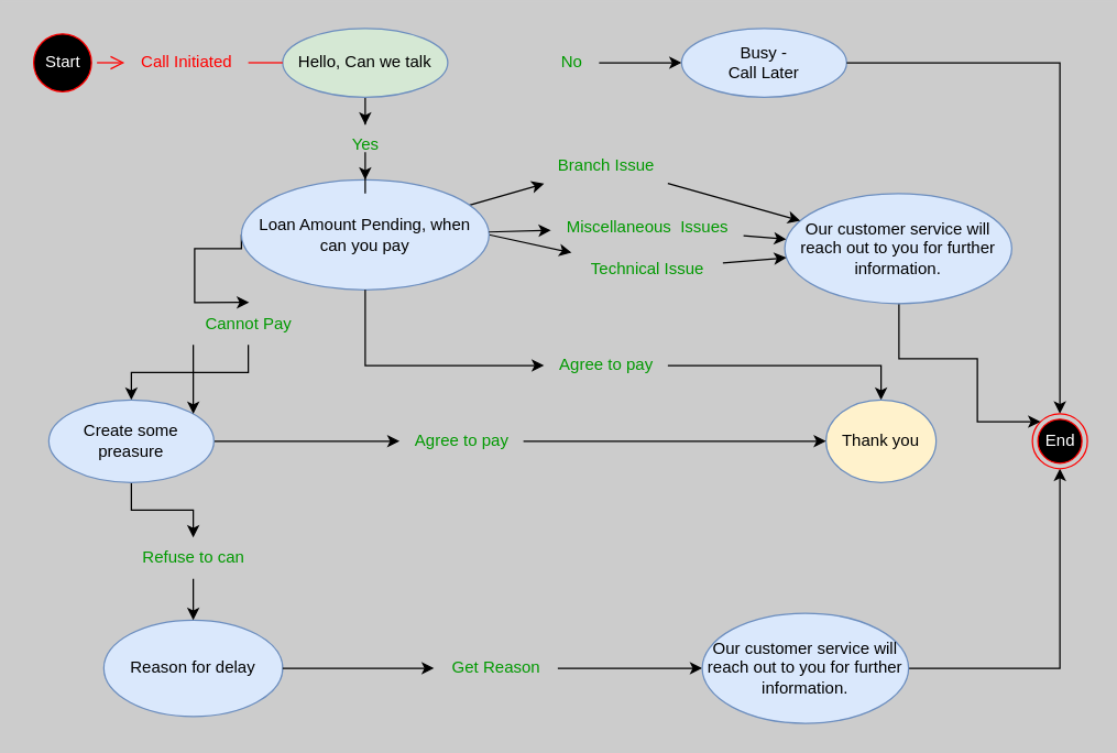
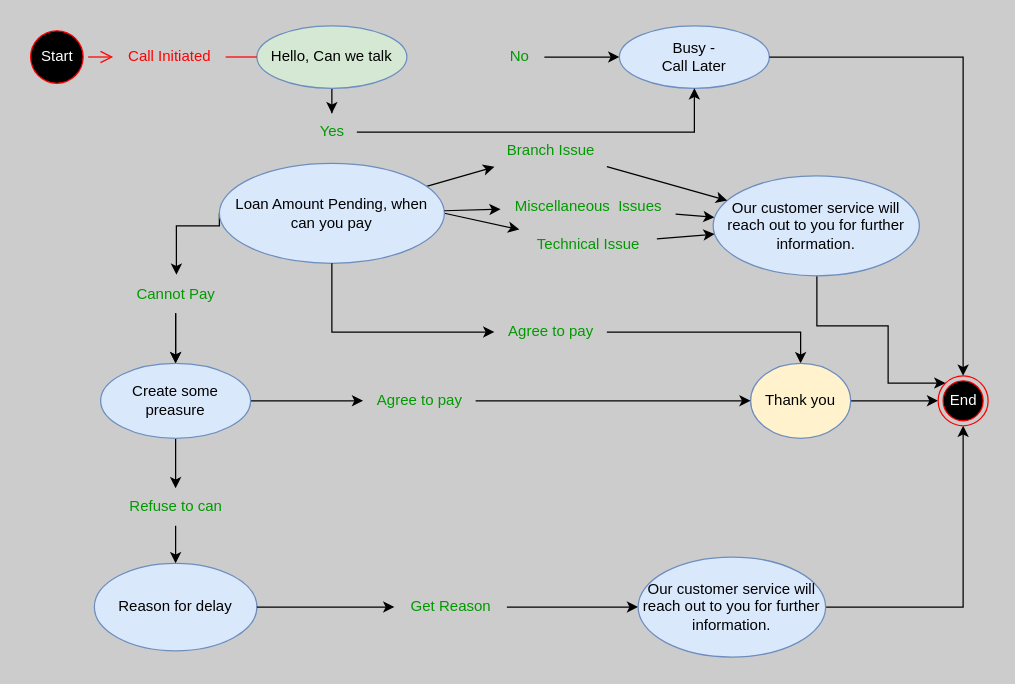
  <mxCell id="0" />
  <mxCell id="1" parent="0" />
  <mxCell id="2" value="" style="edgeStyle=orthogonalEdgeStyle;rounded=0;orthogonalLoop=1;jettySize=auto;html=1;" edge="1" parent="1" source="3" target="37"><mxGeometry relative="1" as="geometry" /></mxCell>
  <mxCell id="3" value="Hello, Can we talk" style="ellipse;whiteSpace=wrap;html=1;rounded=1;fillColor=#d5e8d4;strokeColor=#6c8ebf;" parent="1" vertex="1"><mxGeometry x="205" y="20" width="120" height="50" as="geometry" /></mxCell>
  <mxCell id="4" value="" style="edgeStyle=orthogonalEdgeStyle;rounded=0;orthogonalLoop=1;jettySize=auto;html=1;exitX=1;exitY=0.5;exitDx=0;exitDy=0;" parent="1" source="38" target="5" edge="1"><mxGeometry relative="1" as="geometry"><Array as="points"><mxPoint x="460" y="45" /><mxPoint x="460" y="45" /></Array><mxPoint x="410" y="110" as="sourcePoint" /></mxGeometry></mxCell>
  <mxCell id="5" value="Busy - &lt;br&gt;Call Later" style="ellipse;whiteSpace=wrap;html=1;rounded=1;fillColor=#dae8fc;strokeColor=#6c8ebf;" parent="1" vertex="1"><mxGeometry x="495" y="20" width="120" height="50" as="geometry" /></mxCell>
  <mxCell id="6" style="edgeStyle=orthogonalEdgeStyle;rounded=0;orthogonalLoop=1;jettySize=auto;html=1;exitX=0.5;exitY=1;exitDx=0;exitDy=0;entryX=0.5;entryY=0;entryDx=0;entryDy=0;" edge="1" parent="1" source="31" target="15"><mxGeometry relative="1" as="geometry" /></mxCell>
  <mxCell id="7" style="edgeStyle=orthogonalEdgeStyle;rounded=0;orthogonalLoop=1;jettySize=auto;html=1;exitX=0;exitY=0.5;exitDx=0;exitDy=0;entryX=0.507;entryY=-0.027;entryDx=0;entryDy=0;entryPerimeter=0;" edge="1" parent="1" source="11" target="31"><mxGeometry relative="1" as="geometry"><Array as="points"><mxPoint x="141" y="180" /></Array></mxGeometry></mxCell>
  <mxCell id="8" value="" style="rounded=0;orthogonalLoop=1;jettySize=auto;html=1;" edge="1" parent="1" source="44" target="42"><mxGeometry relative="1" as="geometry" /></mxCell>
  <mxCell id="9" style="rounded=0;orthogonalLoop=1;jettySize=auto;html=1;exitX=1;exitY=0.5;exitDx=0;exitDy=0;" edge="1" parent="1" source="11" target="48"><mxGeometry relative="1" as="geometry" /></mxCell>
  <mxCell id="10" style="rounded=0;orthogonalLoop=1;jettySize=auto;html=1;" edge="1" parent="1" source="11" target="46"><mxGeometry relative="1" as="geometry" /></mxCell>
  <mxCell id="11" value="Loan Amount Pending, when &lt;br&gt;can you pay" style="ellipse;whiteSpace=wrap;html=1;rounded=1;fillColor=#dae8fc;strokeColor=#6c8ebf;" parent="1" vertex="1"><mxGeometry x="175" y="130" width="180" height="80" as="geometry" /></mxCell>
  <mxCell id="12" value="" style="edgeStyle=orthogonalEdgeStyle;rounded=0;orthogonalLoop=1;jettySize=auto;html=1;" parent="1" source="35" target="17" edge="1"><mxGeometry relative="1" as="geometry"><mxPoint x="410" y="260" as="sourcePoint" /></mxGeometry></mxCell>
  <mxCell id="13" value="" style="edgeStyle=orthogonalEdgeStyle;rounded=0;orthogonalLoop=1;jettySize=auto;html=1;" edge="1" parent="1" source="15" target="28"><mxGeometry relative="1" as="geometry" /></mxCell>
  <mxCell id="14" value="" style="edgeStyle=orthogonalEdgeStyle;rounded=0;orthogonalLoop=1;jettySize=auto;html=1;" edge="1" parent="1" source="15" target="29"><mxGeometry relative="1" as="geometry" /></mxCell>
- <mxCell id="15" value="Create some preasure" style="ellipse;whiteSpace=wrap;html=1;rounded=1;fillColor=#dae8fc;strokeColor=#6c8ebf;" parent="1" vertex="1"><mxGeometry x="35" y="290" width="120" height="60" as="geometry" /></mxCell>
+ <mxCell id="15" value="Create some preasure" style="ellipse;whiteSpace=wrap;html=1;rounded=1;fillColor=#dae8fc;strokeColor=#6c8ebf;" parent="1" vertex="1"><mxGeometry x="80" y="290" width="120" height="60" as="geometry" /></mxCell>
+ <mxCell id="16" value="" style="edgeStyle=orthogonalEdgeStyle;rounded=0;orthogonalLoop=1;jettySize=auto;html=1;entryX=0;entryY=0.5;entryDx=0;entryDy=0;" parent="1" source="17" target="24" edge="1"><mxGeometry relative="1" as="geometry"><mxPoint x="730" y="260" as="targetPoint" /></mxGeometry></mxCell>
  <mxCell id="17" value="Thank you" style="ellipse;whiteSpace=wrap;html=1;rounded=1;fillColor=#fff2cc;strokeColor=#6c8ebf;" parent="1" vertex="1"><mxGeometry x="600" y="290" width="80" height="60" as="geometry" /></mxCell>
  <mxCell id="18" style="edgeStyle=orthogonalEdgeStyle;rounded=0;orthogonalLoop=1;jettySize=auto;html=1;entryX=0;entryY=0.5;entryDx=0;entryDy=0;exitX=1;exitY=0.5;exitDx=0;exitDy=0;" parent="1" source="29" target="17" edge="1"><mxGeometry relative="1" as="geometry"><mxPoint x="210" y="400" as="targetPoint" /><mxPoint x="160" y="400" as="sourcePoint" /><Array as="points"><mxPoint x="390" y="320" /></Array></mxGeometry></mxCell>
  <mxCell id="19" style="edgeStyle=orthogonalEdgeStyle;rounded=0;orthogonalLoop=1;jettySize=auto;html=1;exitX=1;exitY=0.5;exitDx=0;exitDy=0;" edge="1" parent="1" source="33" target="22"><mxGeometry relative="1" as="geometry" /></mxCell>
  <mxCell id="20" value="Reason for delay" style="ellipse;whiteSpace=wrap;html=1;rounded=1;fillColor=#dae8fc;strokeColor=#6c8ebf;" parent="1" vertex="1"><mxGeometry x="75" y="450" width="130" height="70" as="geometry" /></mxCell>
  <mxCell id="21" style="edgeStyle=orthogonalEdgeStyle;rounded=0;orthogonalLoop=1;jettySize=auto;html=1;entryX=0.5;entryY=1;entryDx=0;entryDy=0;" parent="1" source="22" target="24" edge="1"><mxGeometry relative="1" as="geometry"><mxPoint x="770" y="300" as="targetPoint" /></mxGeometry></mxCell>
  <mxCell id="22" value="Our customer service will reach out to you for further information." style="ellipse;whiteSpace=wrap;html=1;rounded=1;fillColor=#dae8fc;strokeColor=#6c8ebf;" parent="1" vertex="1"><mxGeometry x="510" y="445" width="150" height="80" as="geometry" /></mxCell>
  <mxCell id="23" value="" style="edgeStyle=orthogonalEdgeStyle;rounded=0;orthogonalLoop=1;jettySize=auto;html=1;entryX=0.5;entryY=0;entryDx=0;entryDy=0;" parent="1" source="5" edge="1" target="24"><mxGeometry relative="1" as="geometry"><mxPoint x="640" y="45" as="sourcePoint" /><mxPoint x="770" y="230" as="targetPoint" /></mxGeometry></mxCell>
  <mxCell id="24" value="End" style="ellipse;html=1;shape=endState;fillColor=#000000;strokeColor=#ff0000;fontColor=#FFFFFF;" vertex="1" parent="1"><mxGeometry x="750" y="300" width="40" height="40" as="geometry" /></mxCell>
  <mxCell id="25" value="Start" style="ellipse;html=1;shape=startState;fillColor=#000000;strokeColor=#ff0000;fontColor=#FFFFFF;" vertex="1" parent="1"><mxGeometry x="20" y="20" width="50" height="50" as="geometry" /></mxCell>
  <mxCell id="26" value="" style="edgeStyle=orthogonalEdgeStyle;html=1;verticalAlign=bottom;endArrow=none;endSize=8;strokeColor=#ff0000;rounded=0;entryX=0;entryY=0.5;entryDx=0;entryDy=0;" edge="1" source="40" parent="1" target="3"><mxGeometry relative="1" as="geometry"><mxPoint x="170" y="50" as="targetPoint" /></mxGeometry></mxCell>
  <mxCell id="27" value="" style="edgeStyle=orthogonalEdgeStyle;rounded=0;orthogonalLoop=1;jettySize=auto;html=1;" edge="1" parent="1" source="28" target="20"><mxGeometry relative="1" as="geometry" /></mxCell>
  <mxCell id="28" value="Refuse to can" style="text;align=center;verticalAlign=middle;resizable=0;points=[];autosize=1;strokeColor=none;fillColor=none;fontColor=#009900;labelBackgroundColor=none;labelBorderColor=none;html=1;" vertex="1" parent="1"><mxGeometry x="90" y="390" width="100" height="30" as="geometry" /></mxCell>
  <mxCell id="29" value="Agree to pay" style="text;align=center;verticalAlign=middle;resizable=0;points=[];autosize=1;strokeColor=none;fillColor=none;fontColor=#009900;labelBackgroundColor=none;labelBorderColor=none;html=1;" vertex="1" parent="1"><mxGeometry x="290" y="305" width="90" height="30" as="geometry" /></mxCell>
  <mxCell id="30" value="" style="edgeStyle=orthogonalEdgeStyle;rounded=0;orthogonalLoop=1;jettySize=auto;html=1;" edge="1" parent="1" source="31" target="15"><mxGeometry relative="1" as="geometry"><Array as="points"><mxPoint x="140" y="260" /><mxPoint x="140" y="260" /></Array></mxGeometry></mxCell>
- <mxCell id="31" value="Cannot Pay" style="text;align=center;verticalAlign=middle;resizable=0;points=[];autosize=1;strokeColor=none;fillColor=none;fontColor=#009900;labelBackgroundColor=none;labelBorderColor=none;html=1;" vertex="1" parent="1"><mxGeometry x="135" y="220" width="90" height="30" as="geometry" /></mxCell>
+ <mxCell id="31" value="Cannot Pay" style="text;align=center;verticalAlign=middle;resizable=0;points=[];autosize=1;strokeColor=none;fillColor=none;fontColor=#009900;labelBackgroundColor=none;labelBorderColor=none;html=1;" vertex="1" parent="1"><mxGeometry x="95" y="220" width="90" height="30" as="geometry" /></mxCell>
  <mxCell id="32" value="" style="edgeStyle=orthogonalEdgeStyle;rounded=0;orthogonalLoop=1;jettySize=auto;html=1;exitX=1;exitY=0.5;exitDx=0;exitDy=0;" edge="1" parent="1" source="20" target="33"><mxGeometry relative="1" as="geometry"><mxPoint x="205" y="485" as="sourcePoint" /><mxPoint x="510" y="485" as="targetPoint" /></mxGeometry></mxCell>
  <mxCell id="33" value="Get Reason" style="text;align=center;verticalAlign=middle;resizable=0;points=[];autosize=1;strokeColor=none;fillColor=none;fontColor=#009900;labelBackgroundColor=none;labelBorderColor=none;html=1;" vertex="1" parent="1"><mxGeometry x="315" y="470" width="90" height="30" as="geometry" /></mxCell>
  <mxCell id="34" value="" style="edgeStyle=orthogonalEdgeStyle;rounded=0;orthogonalLoop=1;jettySize=auto;html=1;exitX=0.5;exitY=1;exitDx=0;exitDy=0;" edge="1" parent="1" source="11" target="35"><mxGeometry relative="1" as="geometry"><mxPoint x="355" y="160" as="sourcePoint" /><mxPoint x="640" y="290" as="targetPoint" /><Array as="points"><mxPoint x="265" y="265" /></Array></mxGeometry></mxCell>
  <mxCell id="35" value="Agree to pay" style="text;align=center;verticalAlign=middle;resizable=0;points=[];autosize=1;strokeColor=none;fillColor=none;fontColor=#009900;labelBackgroundColor=none;labelBorderColor=none;html=1;" vertex="1" parent="1"><mxGeometry x="395" y="250" width="90" height="30" as="geometry" /></mxCell>
- <mxCell id="36" value="" style="edgeStyle=orthogonalEdgeStyle;rounded=0;orthogonalLoop=1;jettySize=auto;html=1;" edge="1" parent="1" source="37" target="11"><mxGeometry relative="1" as="geometry" /></mxCell>
+ <mxCell id="36" value="" style="edgeStyle=orthogonalEdgeStyle;rounded=0;orthogonalLoop=1;jettySize=auto;html=1;" edge="1" parent="1" source="37" target="5"><mxGeometry relative="1" as="geometry" /></mxCell>
  <mxCell id="37" value="Yes" style="text;align=center;verticalAlign=middle;resizable=0;points=[];autosize=1;strokeColor=none;fillColor=none;fontColor=#009900;labelBackgroundColor=none;labelBorderColor=none;html=1;" vertex="1" parent="1"><mxGeometry x="245" y="90" width="40" height="30" as="geometry" /></mxCell>
  <mxCell id="38" value="No" style="text;align=center;verticalAlign=middle;resizable=0;points=[];autosize=1;strokeColor=none;fillColor=none;fontColor=#009900;labelBackgroundColor=none;labelBorderColor=none;html=1;" parent="1" vertex="1"><mxGeometry x="395" y="30" width="40" height="30" as="geometry" /></mxCell>
  <mxCell id="39" value="" style="edgeStyle=orthogonalEdgeStyle;html=1;verticalAlign=bottom;endArrow=open;endSize=8;strokeColor=#ff0000;rounded=0;entryX=0;entryY=0.5;entryDx=0;entryDy=0;" edge="1" parent="1" source="25" target="40"><mxGeometry relative="1" as="geometry"><mxPoint x="205" y="45" as="targetPoint" /><mxPoint x="70" y="45" as="sourcePoint" /></mxGeometry></mxCell>
  <mxCell id="40" value="Call Initiated" style="text;html=1;align=center;verticalAlign=middle;resizable=0;points=[];autosize=1;strokeColor=none;fillColor=none;fontColor=#ff0000;" vertex="1" parent="1"><mxGeometry x="90" y="30" width="90" height="30" as="geometry" /></mxCell>
  <mxCell id="41" style="edgeStyle=orthogonalEdgeStyle;rounded=0;orthogonalLoop=1;jettySize=auto;html=1;entryX=0;entryY=0;entryDx=0;entryDy=0;exitX=1;exitY=1;exitDx=0;exitDy=0;" edge="1" parent="1" source="42" target="24"><mxGeometry relative="1" as="geometry"><mxPoint x="730" y="260" as="sourcePoint" /><Array as="points"><mxPoint x="653" y="208" /><mxPoint x="653" y="260" /><mxPoint x="710" y="260" /><mxPoint x="710" y="306" /></Array></mxGeometry></mxCell>
  <mxCell id="42" value="Our customer service will reach out to you for further information." style="ellipse;whiteSpace=wrap;html=1;fillColor=#dae8fc;strokeColor=#6c8ebf;rounded=1;" vertex="1" parent="1"><mxGeometry x="570" y="140" width="165" height="80" as="geometry" /></mxCell>
  <mxCell id="43" value="" style="rounded=0;orthogonalLoop=1;jettySize=auto;html=1;" edge="1" parent="1" source="11" target="44"><mxGeometry relative="1" as="geometry"><mxPoint x="355" y="180" as="sourcePoint" /><mxPoint x="485" y="180" as="targetPoint" /></mxGeometry></mxCell>
  <mxCell id="44" value="Miscellaneous&amp;nbsp;&amp;nbsp;Issues" style="text;align=center;verticalAlign=middle;resizable=0;points=[];autosize=1;strokeColor=none;fillColor=none;fontColor=#009900;labelBackgroundColor=none;labelBorderColor=none;html=1;" vertex="1" parent="1"><mxGeometry x="400" y="150" width="140" height="30" as="geometry" /></mxCell>
  <mxCell id="45" value="" style="rounded=0;orthogonalLoop=1;jettySize=auto;html=1;" edge="1" parent="1" source="46" target="42"><mxGeometry relative="1" as="geometry" /></mxCell>
  <mxCell id="46" value="Branch Issue" style="text;html=1;align=center;verticalAlign=middle;resizable=0;points=[];autosize=1;strokeColor=none;fillColor=none;fontColor=#009900;" vertex="1" parent="1"><mxGeometry x="395" y="105" width="90" height="30" as="geometry" /></mxCell>
  <mxCell id="47" value="" style="rounded=0;orthogonalLoop=1;jettySize=auto;html=1;" edge="1" parent="1" source="48" target="42"><mxGeometry relative="1" as="geometry" /></mxCell>
  <mxCell id="48" value="Technical Issue" style="text;html=1;align=center;verticalAlign=middle;resizable=0;points=[];autosize=1;strokeColor=none;fillColor=none;fontColor=#009900;" vertex="1" parent="1"><mxGeometry x="415" y="180" width="110" height="30" as="geometry" /></mxCell>
